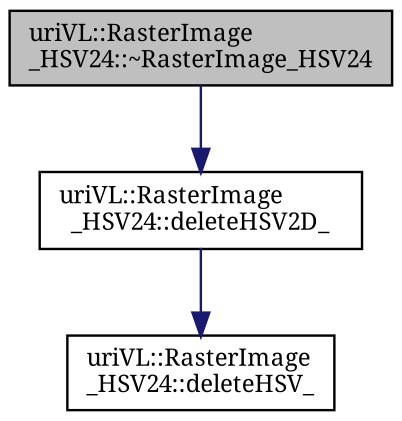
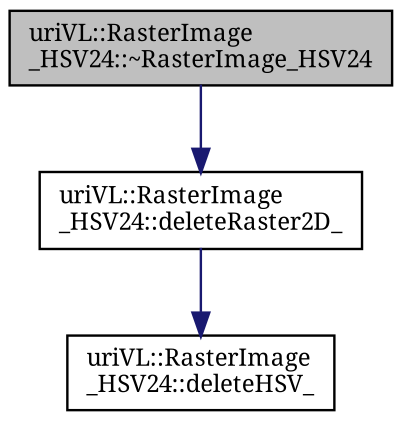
  digraph {
    fontname="Noto Serif"
    rankdir=TB
    node [color=black fillcolor=white fontname="Noto Serif" fontsize=10 shape=record style=filled]
    edge [color=midnightblue fontname="Noto Serif" fontsize=10 labelfontname=Helvetica labelfontsize=10 style=solid]
    n1 [fillcolor=grey75 fontcolor=black height=0.2 label="uriVL::RasterImage\l_HSV24::~RasterImage_HSV24" width=0.4]
-   n2 [height=0.2 label="uriVL::RasterImage\l_HSV24::deleteHSV2D_" width=0.4]
+   n2 [height=0.2 label="uriVL::RasterImage\l_HSV24::deleteRaster2D_" width=0.4]
    n3 [height=0.2 label="uriVL::RasterImage\l_HSV24::deleteHSV_" width=0.4]
    n1 -> n2
    n2 -> n3
  }
